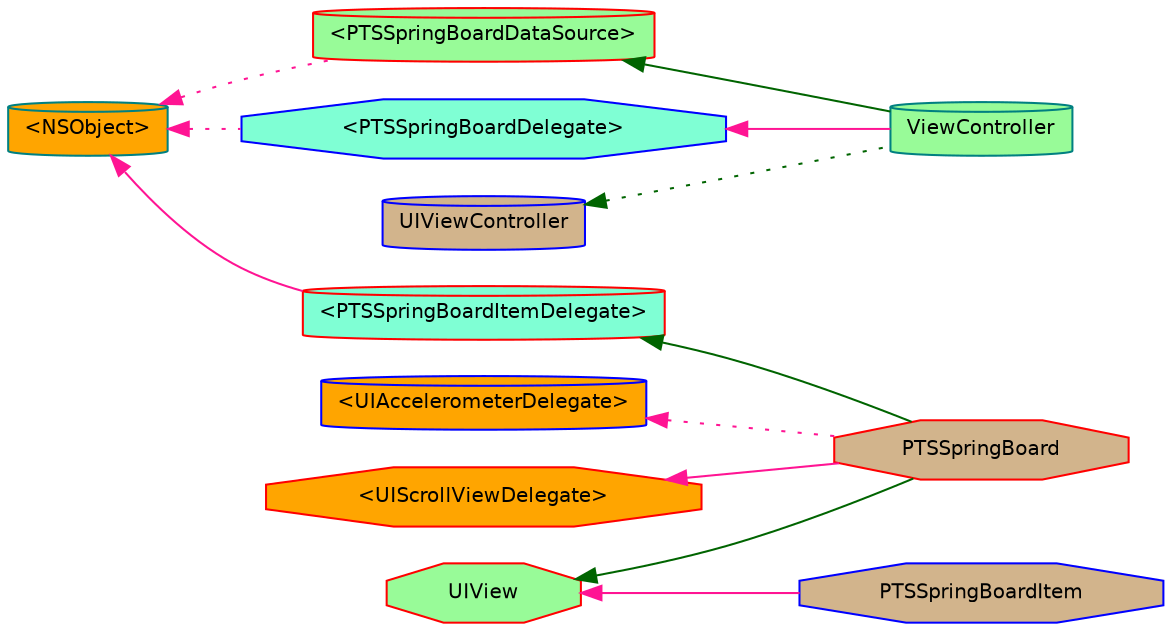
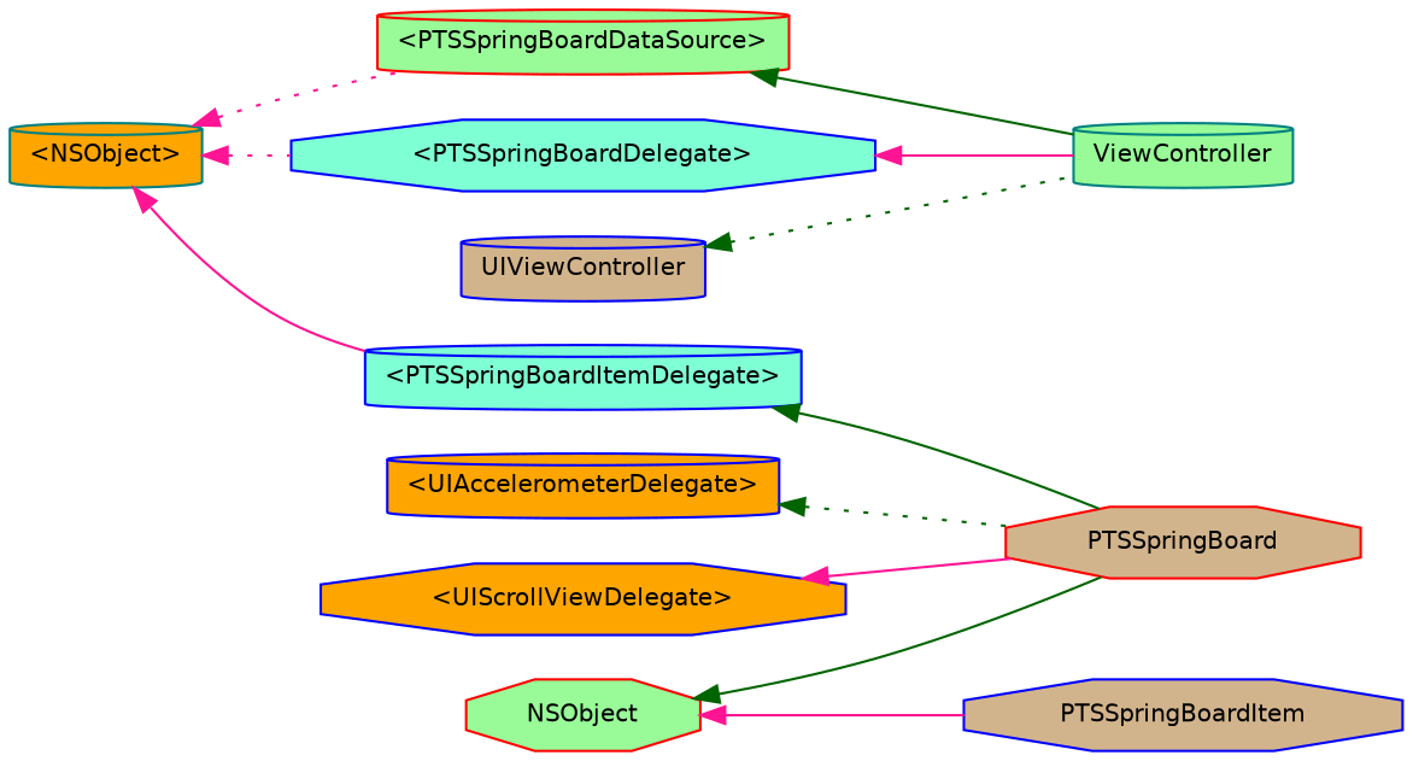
  digraph {
    fontname="DejaVu Sans"
    rankdir=LR
    node [color=red fillcolor=orange fontname="DejaVu Sans" fontsize=10 shape=cylinder style=filled]
    edge [color=deeppink dir=back fontname="DejaVu Sans" fontsize=10 labelfontname=Helvetica labelfontsize=10 style=solid]
    n1 [color=teal height=0.2 label="\<NSObject\>" width=0.4]
    n2 [fillcolor=palegreen height=0.2 label="\<PTSSpringBoardDataSource\>" width=0.4]
    n3 [color=blue fillcolor=aquamarine height=0.2 label="\<PTSSpringBoardDelegate\>" shape=octagon width=0.4]
-   n4 [fillcolor=aquamarine height=0.2 label="\<PTSSpringBoardItemDelegate\>" width=0.4]
+   n4 [color=blue fillcolor=aquamarine height=0.2 label="\<PTSSpringBoardItemDelegate\>" width=0.4]
    n5 [color=teal fillcolor=palegreen height=0.2 label=ViewController width=0.4]
    n6 [fillcolor=tan height=0.2 label=PTSSpringBoard shape=octagon width=0.4]
    n7 [color=blue height=0.2 label="\<UIAccelerometerDelegate\>" width=0.4]
-   n8 [height=0.2 label="\<UIScrollViewDelegate\>" shape=octagon width=0.4]
-   n9 [fillcolor=palegreen height=0.2 label=UIView shape=octagon width=0.4]
+   n8 [color=blue height=0.2 label="\<UIScrollViewDelegate\>" shape=octagon width=0.4]
+   n9 [fillcolor=palegreen height=0.2 label=NSObject shape=octagon width=0.4]
    n10 [color=blue fillcolor=tan height=0.2 label=PTSSpringBoardItem shape=octagon width=0.4]
    n11 [color=blue fillcolor=tan height=0.2 label=UIViewController width=0.4]
    n1 -> n2 [style=dotted]
    n1 -> n3 [style=dotted]
    n1 -> n4
    n2 -> n5 [color=darkgreen]
    n3 -> n5
    n4 -> n6 [color=darkgreen]
-   n7 -> n6 [style=dotted]
+   n7 -> n6 [color=darkgreen style=dotted]
    n8 -> n6
    n9 -> n6 [color=darkgreen]
    n9 -> n10
    n11 -> n5 [color=darkgreen style=dotted]
  }
